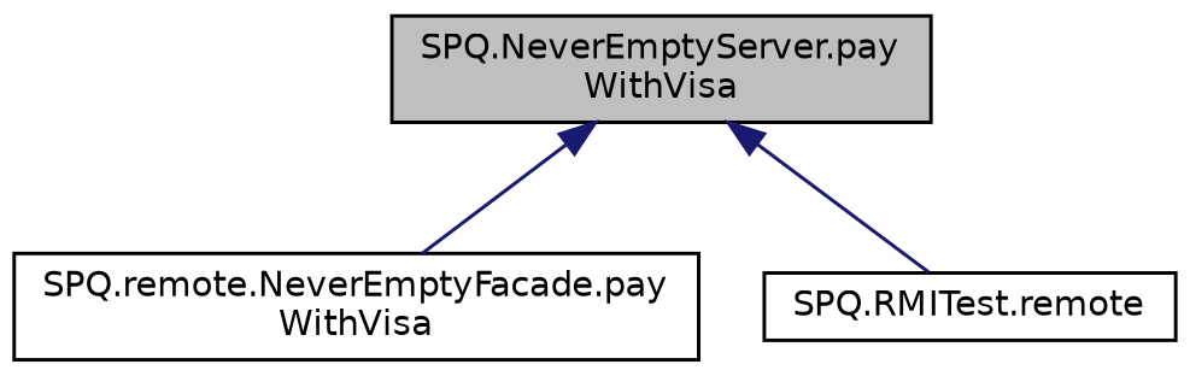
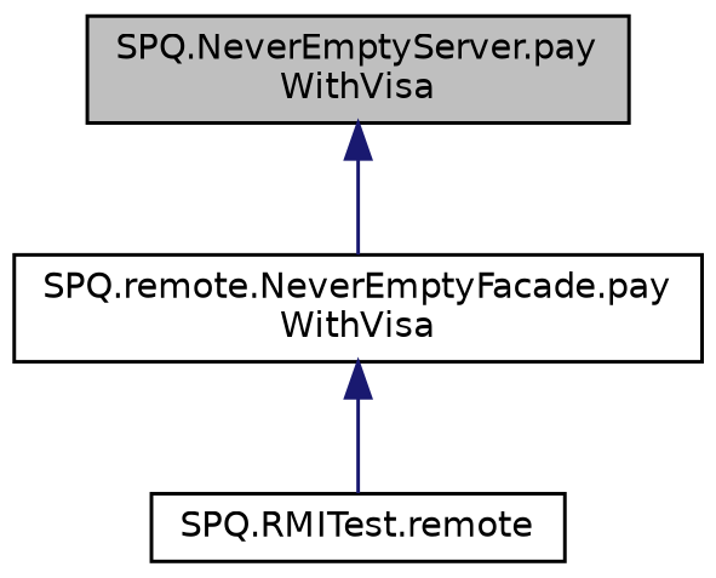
  digraph {
    rankdir=TB
    node [color=black fillcolor=white fontname=Helvetica fontsize=10 shape=record style=filled]
    edge [color=midnightblue dir=back fontname=Helvetica fontsize=10 labelfontname=Helvetica labelfontsize=10 style=solid]
    n1 [fillcolor=grey75 fontcolor=black height=0.2 label="SPQ.NeverEmptyServer.pay\lWithVisa" width=0.4]
    n2 [height=0.2 label="SPQ.remote.NeverEmptyFacade.pay\lWithVisa" width=0.4]
    n3 [height=0.2 label="SPQ.RMITest.remote" width=0.4]
    n1 -> n2
-   n1 -> n3
+   n2 -> n3
  }
